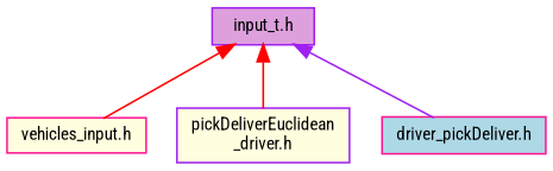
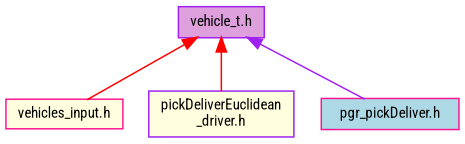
  digraph {
    fontname="Roboto Condensed"
    node [color=purple fillcolor=lightyellow fontname="Roboto Condensed" fontsize=10 shape=record style=filled]
    edge [color=red dir=back fontname="Roboto Condensed" fontsize=10 labelfontname=Helvetica labelfontsize=10 style=solid]
-   n1 [fillcolor=plum fontcolor=black height=0.2 label="input_t.h" width=0.4]
+   n1 [fillcolor=plum fontcolor=black height=0.2 label="vehicle_t.h" width=0.4]
    n2 [color=deeppink height=0.2 label="vehicles_input.h" width=0.4]
    n3 [height=0.2 label="pickDeliverEuclidean\l_driver.h" width=0.4]
-   n4 [color=deeppink fillcolor=lightblue height=0.2 label="driver_pickDeliver.h" width=0.4]
+   n4 [color=deeppink fillcolor=lightblue height=0.2 label="pgr_pickDeliver.h" width=0.4]
    n1 -> n2
    n1 -> n3
    n1 -> n4 [color=purple]
  }
